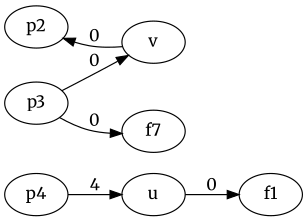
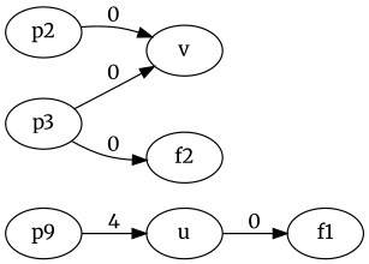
  digraph {
    fontname=Merriweather
    rankdir=LR
    node [fontname=Merriweather]
    edge [color=black fontname=Merriweather]
    u
    f1
-   p4
+   p4 [label=p9]
    p2
    v
    p3
-   f2 [label=f7]
+   f2
    u -> f1 [label=0]
    p4 -> u [label=4]
-   v -> p2 [label=0]
+   p2 -> v [label=0]
    p3 -> v [label=0]
    p3 -> f2 [label=0]
  }
